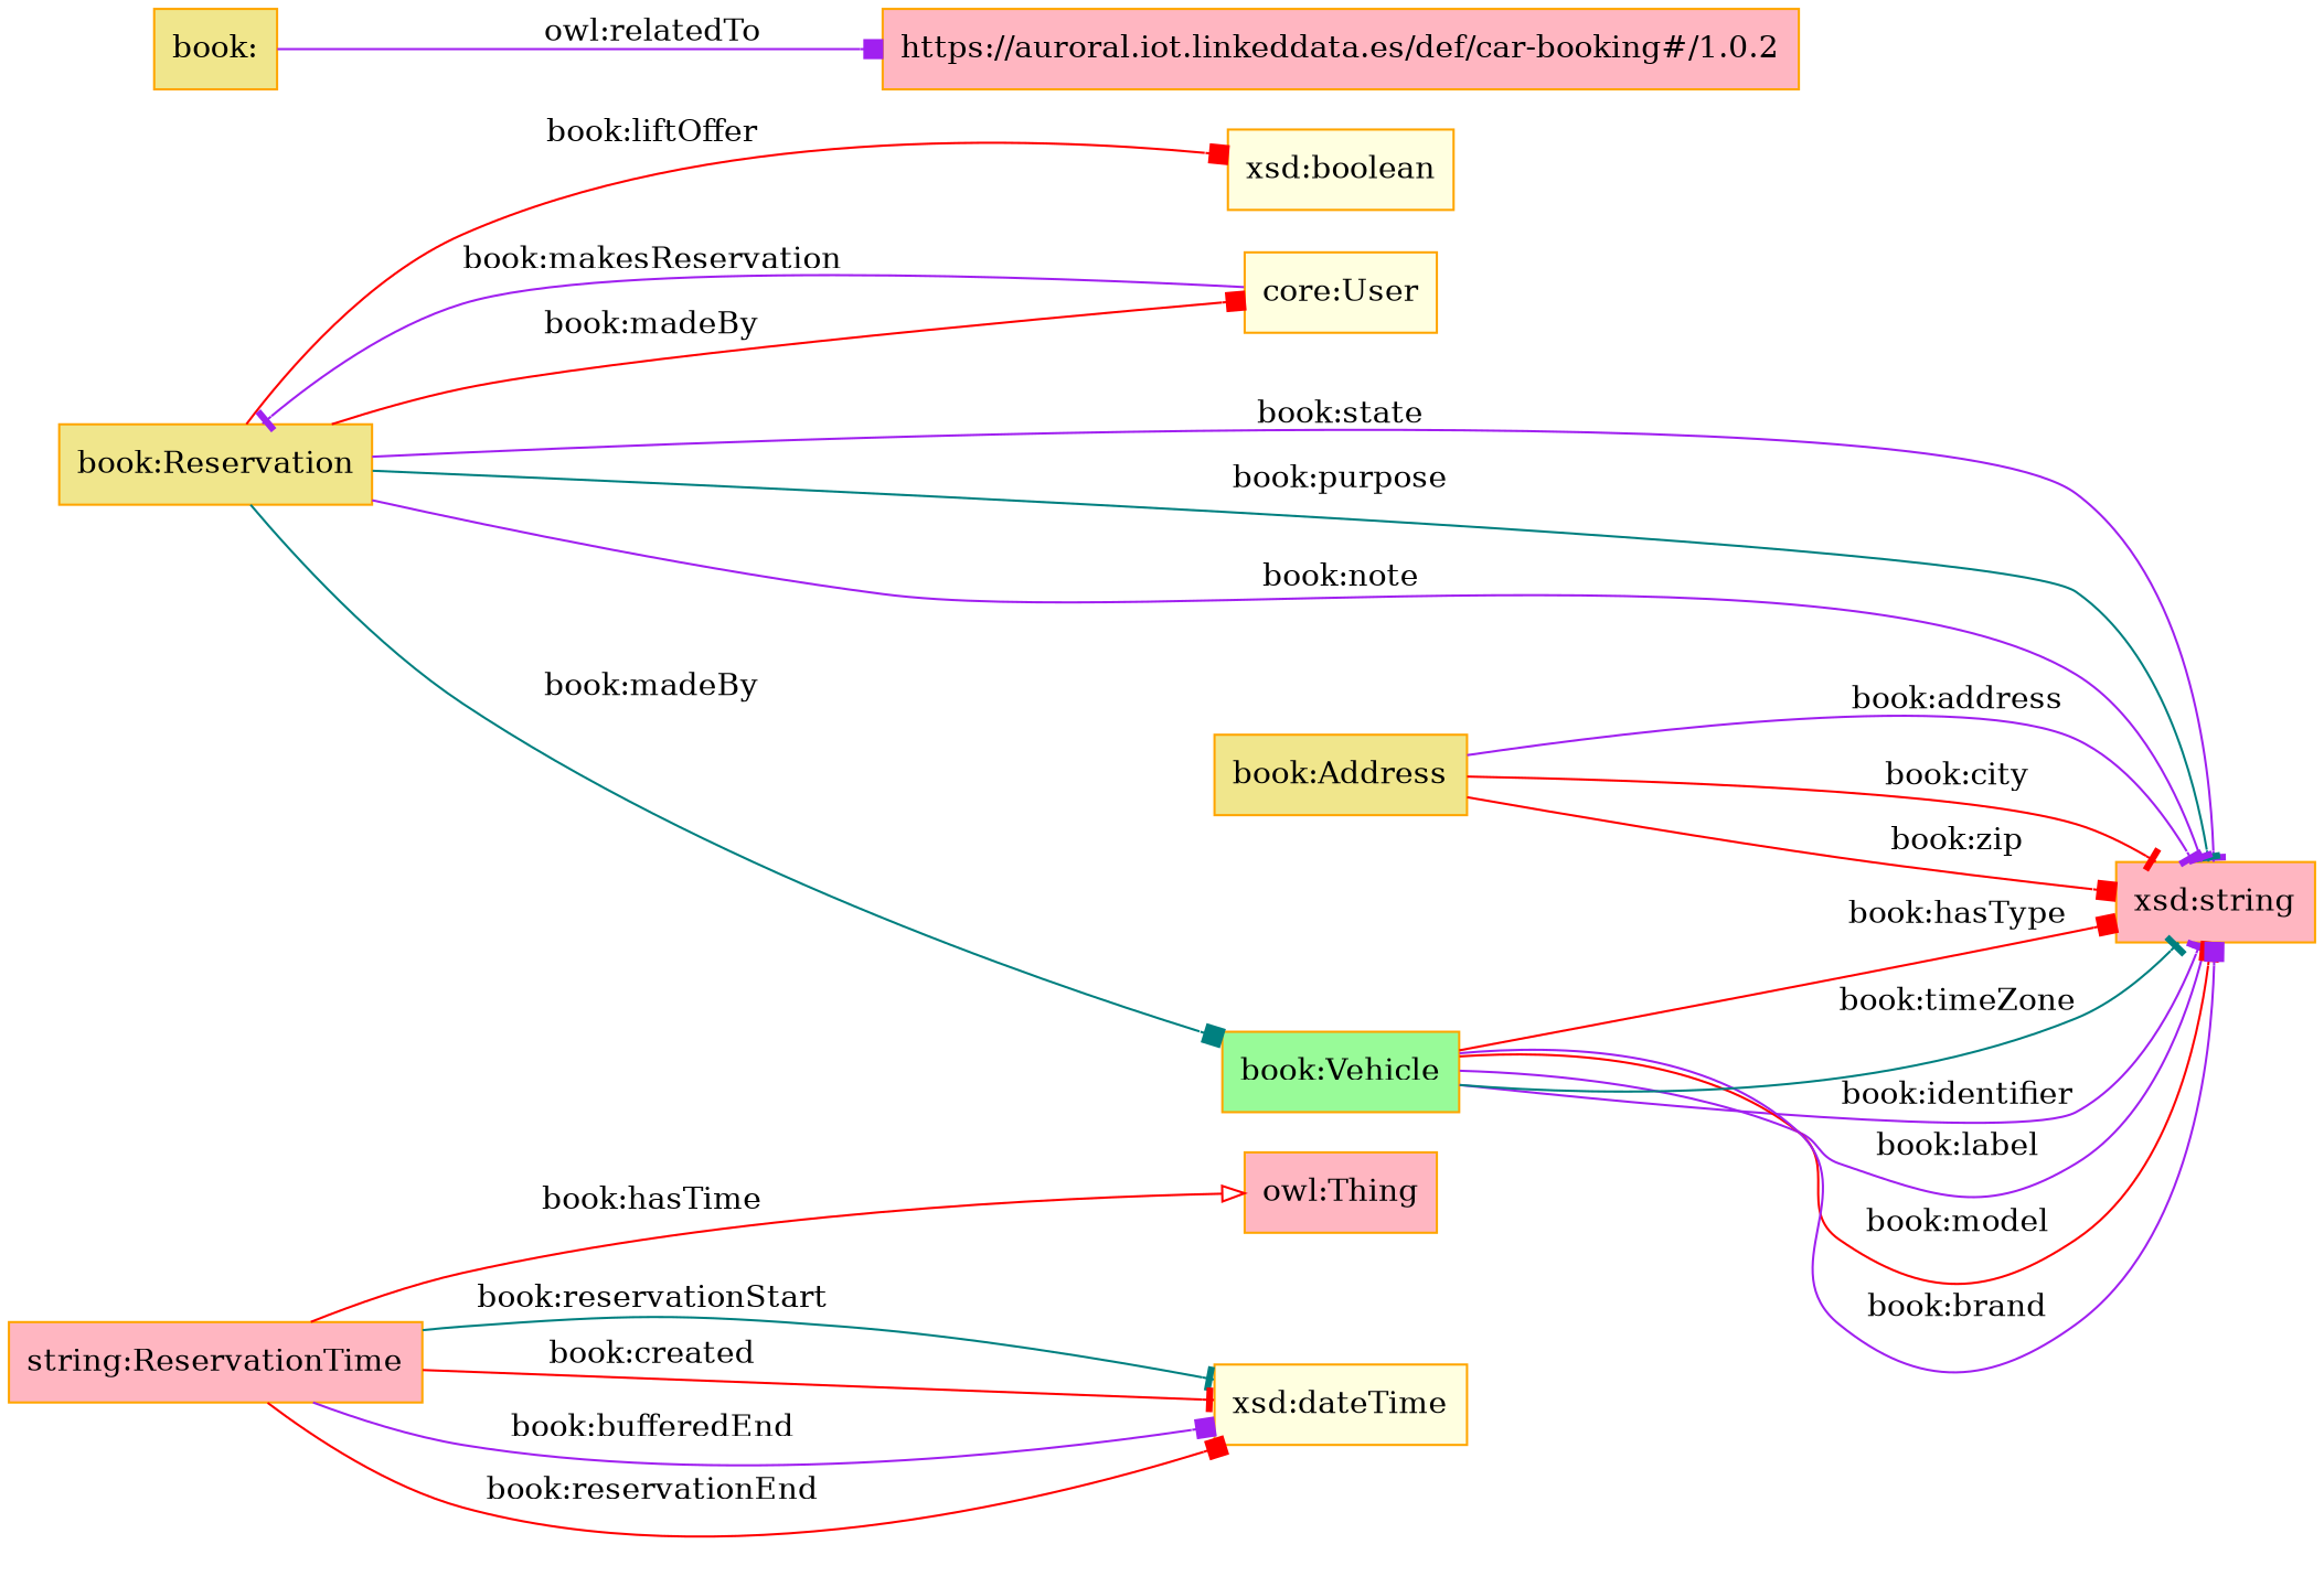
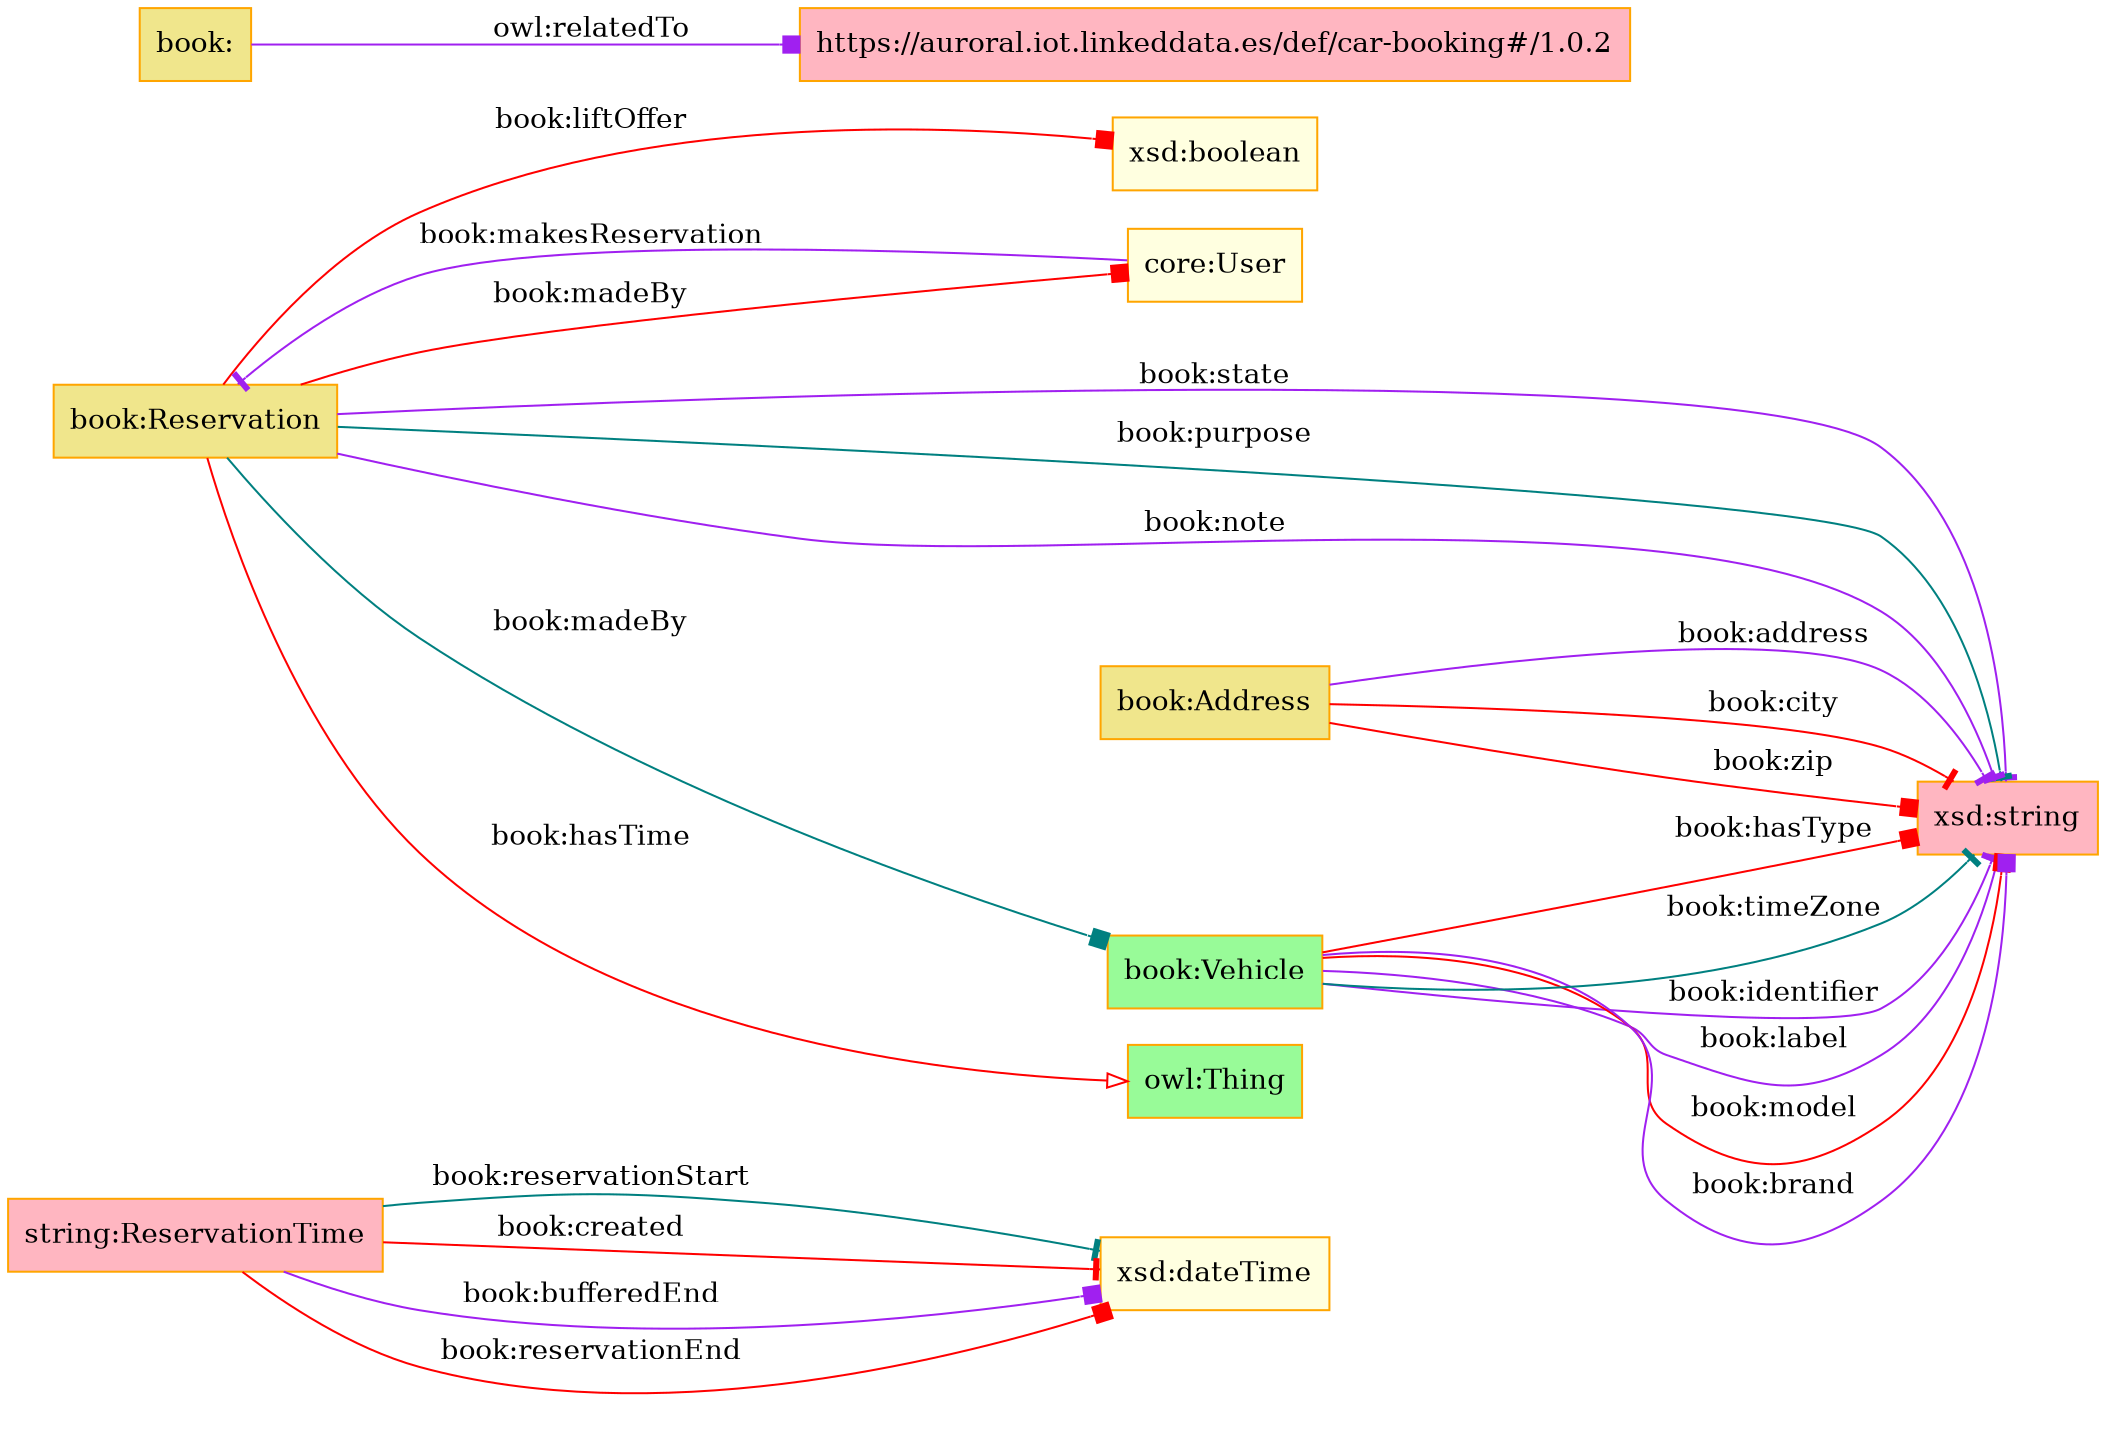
  digraph {
    rankdir=LR
    node [color=orange fillcolor=khaki shape=rectangle style=filled]
    edge [arrowhead=tee color=red]
    "book:Reservation"
    "core:User" [fillcolor=lightyellow]
    "book:Vehicle" [fillcolor=palegreen]
    "xsd:string" [fillcolor=lightpink]
-   "owl:Thing" [fillcolor=lightpink]
+   "owl:Thing" [fillcolor=palegreen]
    "xsd:boolean" [fillcolor=lightyellow]
    n7 [fillcolor=lightpink label="string:ReservationTime"]
    "xsd:dateTime" [fillcolor=lightyellow]
    "book:Address"
    "book:"
    "https://auroral.iot.linkeddata.es/def/car-booking#/1.0.2" [fillcolor=lightpink]
    "book:Reservation" -> "core:User" [arrowhead=box label="book:madeBy"]
    "book:Reservation" -> "book:Vehicle" [arrowhead=box color=teal label="book:madeBy"]
    "book:Reservation" -> "xsd:string" [color=purple label="book:state"]
    "book:Reservation" -> "xsd:string" [color=teal label="book:purpose"]
    "book:Reservation" -> "xsd:string" [color=purple label="book:note"]
-   n7 -> "owl:Thing" [arrowhead=onormal label="book:hasTime"]
+   "book:Reservation" -> "owl:Thing" [arrowhead=onormal label="book:hasTime"]
    "book:Reservation" -> "xsd:boolean" [arrowhead=box label="book:liftOffer"]
    "core:User" -> "book:Reservation" [color=purple label="book:makesReservation"]
    "book:Vehicle" -> "xsd:string" [color=purple label="book:identifier"]
    "book:Vehicle" -> "xsd:string" [color=purple label="book:label"]
    "book:Vehicle" -> "xsd:string" [arrowhead=box label="book:model"]
    "book:Vehicle" -> "xsd:string" [arrowhead=box color=purple label="book:brand"]
    "book:Vehicle" -> "xsd:string" [arrowhead=box label="book:hasType"]
    "book:Vehicle" -> "xsd:string" [color=teal label="book:timeZone"]
    n7 -> "xsd:dateTime" [arrowhead=box color=purple label="book:bufferedEnd"]
    n7 -> "xsd:dateTime" [arrowhead=box label="book:reservationEnd"]
    n7 -> "xsd:dateTime" [color=teal label="book:reservationStart"]
    n7 -> "xsd:dateTime" [label="book:created"]
    "book:Address" -> "xsd:string" [arrowhead=box label="book:zip"]
    "book:Address" -> "xsd:string" [color=purple label="book:address"]
    "book:Address" -> "xsd:string" [label="book:city"]
    "book:" -> "https://auroral.iot.linkeddata.es/def/car-booking#/1.0.2" [arrowhead=box color=purple label="owl:relatedTo"]
  }
